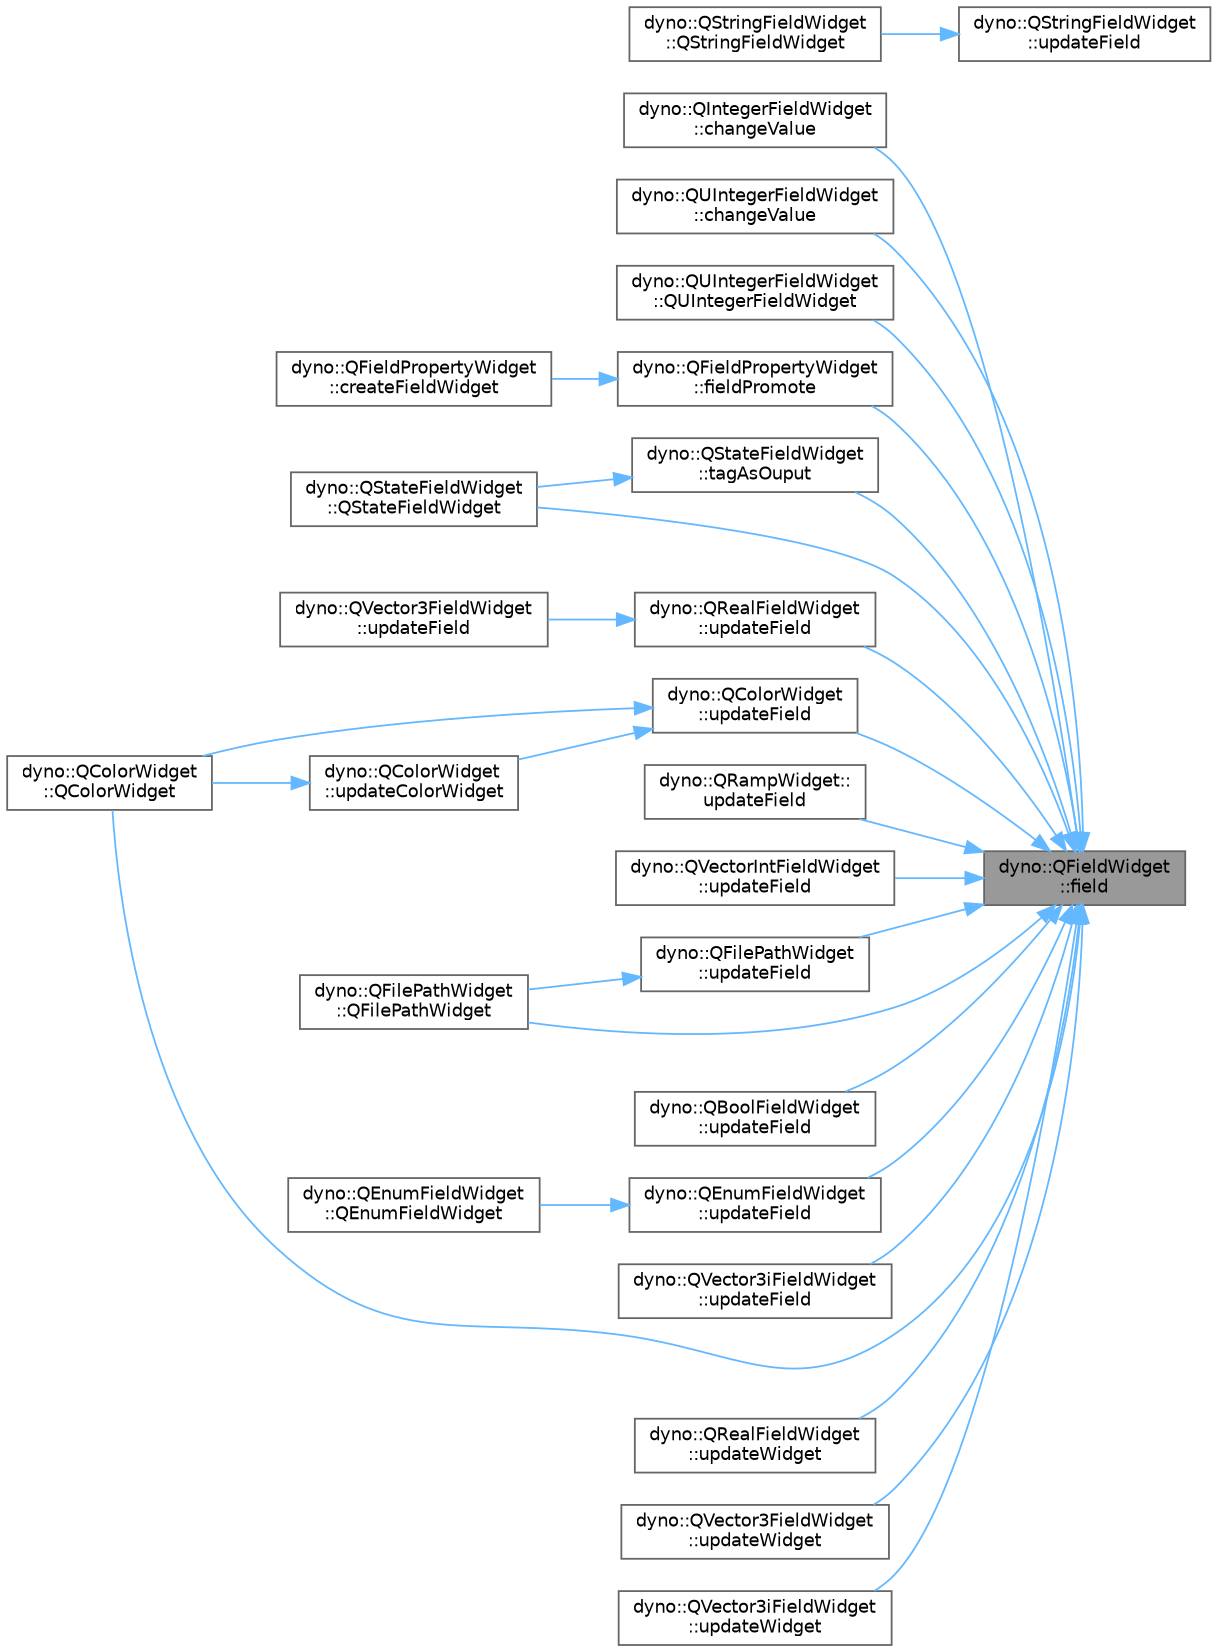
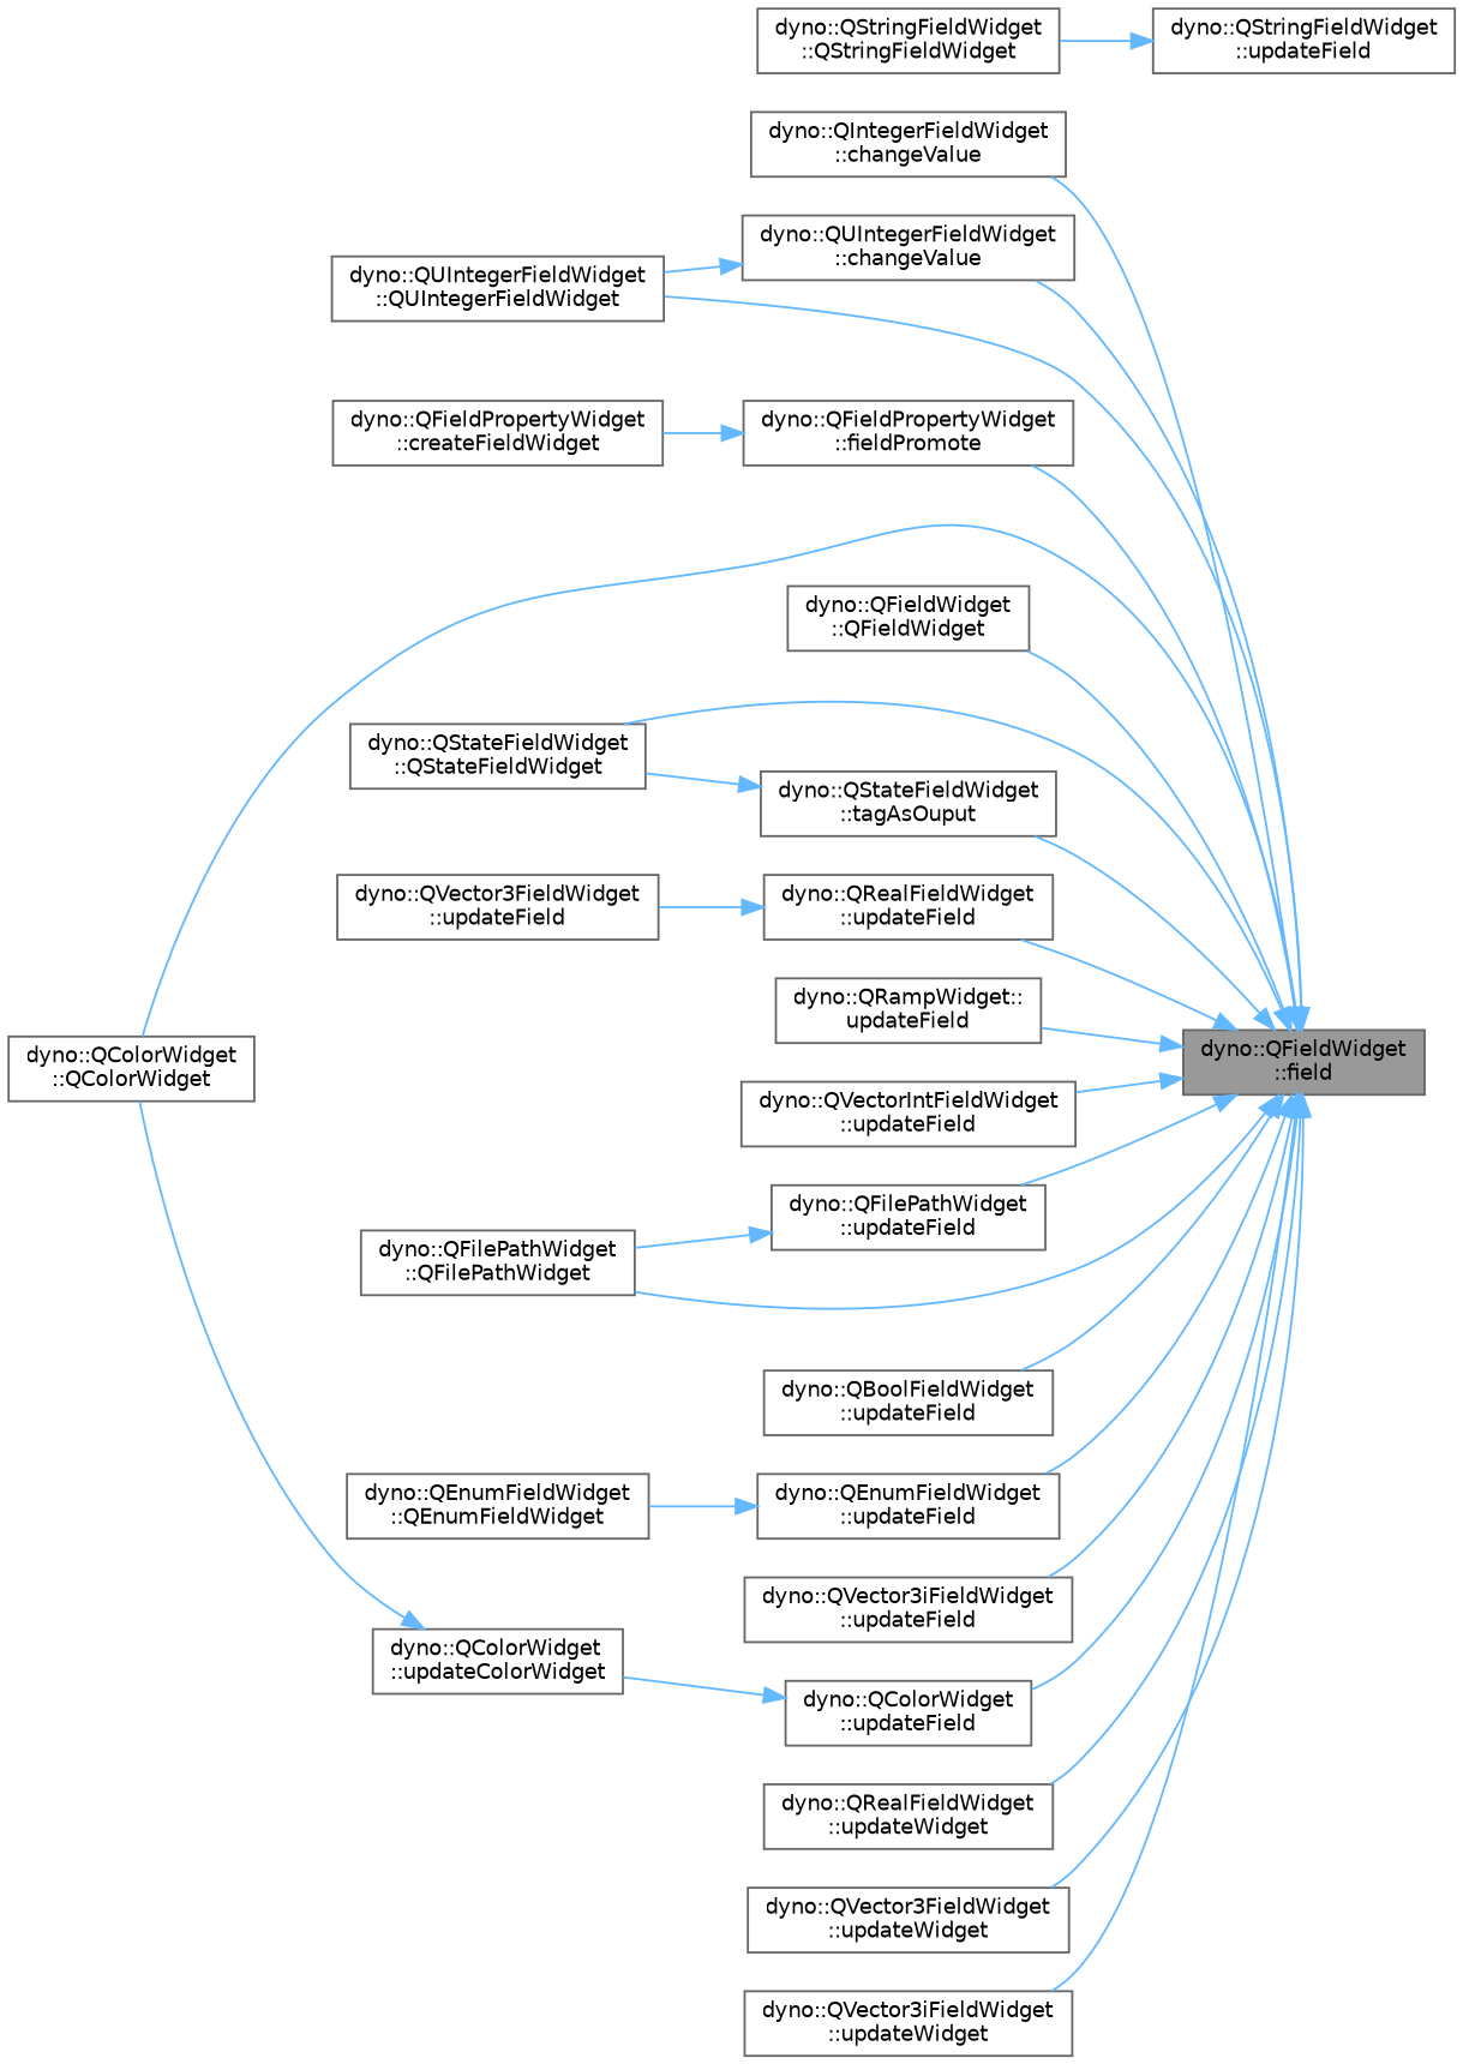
  digraph {
    rankdir=RL
    node [color=grey40 fillcolor=white fontname=Helvetica fontsize=10 shape=box style=filled]
    edge [color=steelblue1 dir=back fontname=Helvetica fontsize=10 labelfontname=Helvetica labelfontsize=10 style=solid]
    n1 [color=gray40 fillcolor=grey60 fontcolor=black height=0.2 label="dyno::QFieldWidget\l::field" width=0.4]
    n2 [height=0.2 label="dyno::QIntegerFieldWidget\l::changeValue" width=0.4]
    n3 [height=0.2 label="dyno::QUIntegerFieldWidget\l::changeValue" width=0.4]
    n4 [height=0.2 label="dyno::QUIntegerFieldWidget\l::QUIntegerFieldWidget" width=0.4]
    n5 [height=0.2 label="dyno::QFieldPropertyWidget\l::fieldPromote" width=0.4]
    n6 [height=0.2 label="dyno::QColorWidget\l::QColorWidget" width=0.4]
+   n7 [height=0.2 label="dyno::QFieldWidget\l::QFieldWidget" width=0.4]
    n8 [height=0.2 label="dyno::QFilePathWidget\l::QFilePathWidget" width=0.4]
    n9 [height=0.2 label="dyno::QStateFieldWidget\l::QStateFieldWidget" width=0.4]
    n10 [height=0.2 label="dyno::QStateFieldWidget\l::tagAsOuput" width=0.4]
    n11 [height=0.2 label="dyno::QRampWidget::\lupdateField" width=0.4]
    n12 [height=0.2 label="dyno::QVectorIntFieldWidget\l::updateField" width=0.4]
    n13 [height=0.2 label="dyno::QRealFieldWidget\l::updateField" width=0.4]
    n14 [height=0.2 label="dyno::QEnumFieldWidget\l::updateField" width=0.4]
    n15 [height=0.2 label="dyno::QBoolFieldWidget\l::updateField" width=0.4]
    n16 [height=0.2 label="dyno::QColorWidget\l::updateField" width=0.4]
    n17 [height=0.2 label="dyno::QVector3iFieldWidget\l::updateField" width=0.4]
    n18 [height=0.2 label="dyno::QFilePathWidget\l::updateField" width=0.4]
    n19 [height=0.2 label="dyno::QRealFieldWidget\l::updateWidget" width=0.4]
    n20 [height=0.2 label="dyno::QVector3FieldWidget\l::updateWidget" width=0.4]
    n21 [height=0.2 label="dyno::QVector3iFieldWidget\l::updateWidget" width=0.4]
    n22 [height=0.2 label="dyno::QFieldPropertyWidget\l::createFieldWidget" width=0.4]
    n23 [height=0.2 label="dyno::QVector3FieldWidget\l::updateField" width=0.4]
    n24 [height=0.2 label="dyno::QEnumFieldWidget\l::QEnumFieldWidget" width=0.4]
    n25 [height=0.2 label="dyno::QColorWidget\l::updateColorWidget" width=0.4]
    n26 [height=0.2 label="dyno::QStringFieldWidget\l::updateField" width=0.4]
    n27 [height=0.2 label="dyno::QStringFieldWidget\l::QStringFieldWidget" width=0.4]
    n1 -> n2
    n1 -> n3
    n1 -> n4
    n1 -> n5
    n1 -> n6
+   n1 -> n7
    n1 -> n8
    n1 -> n9
    n1 -> n10
    n1 -> n11
    n1 -> n12
    n1 -> n13
    n1 -> n14
    n1 -> n15
    n1 -> n16
    n1 -> n17
    n1 -> n18
    n1 -> n19
    n1 -> n20
    n1 -> n21
+   n3 -> n4
    n5 -> n22
    n10 -> n9
    n13 -> n23
    n14 -> n24
-   n16 -> n6
    n16 -> n25
    n18 -> n8
    n25 -> n6
    n26 -> n27
  }
